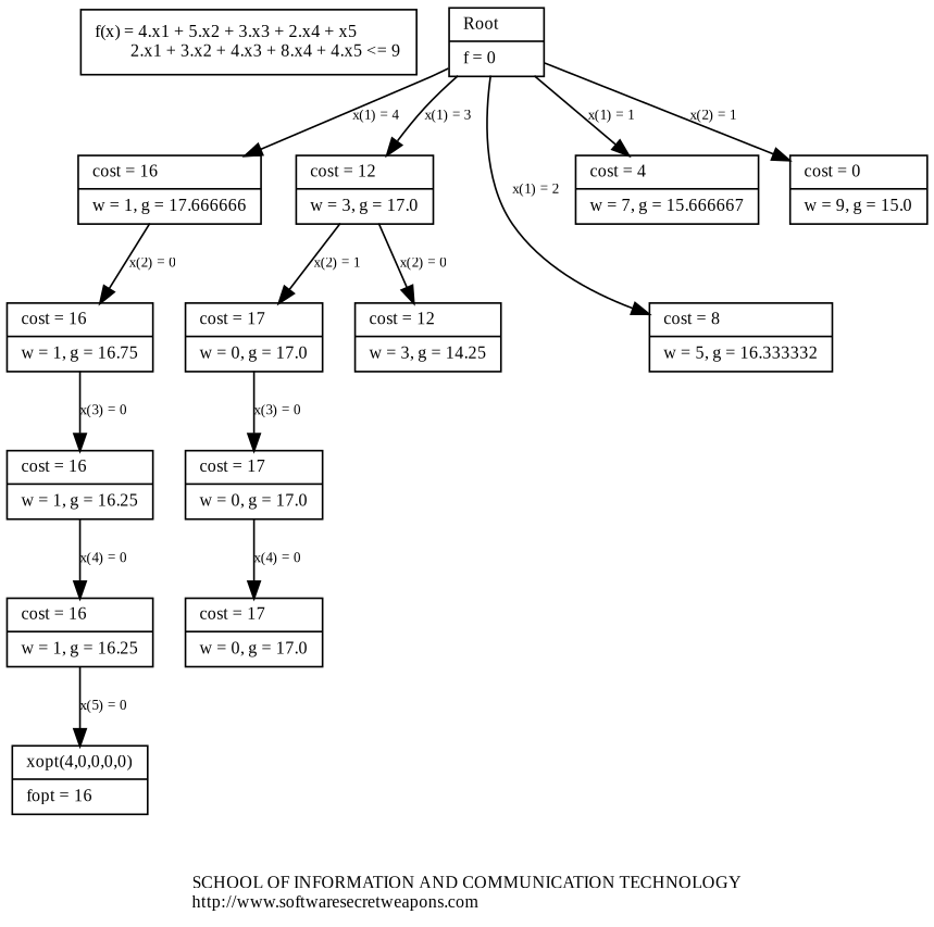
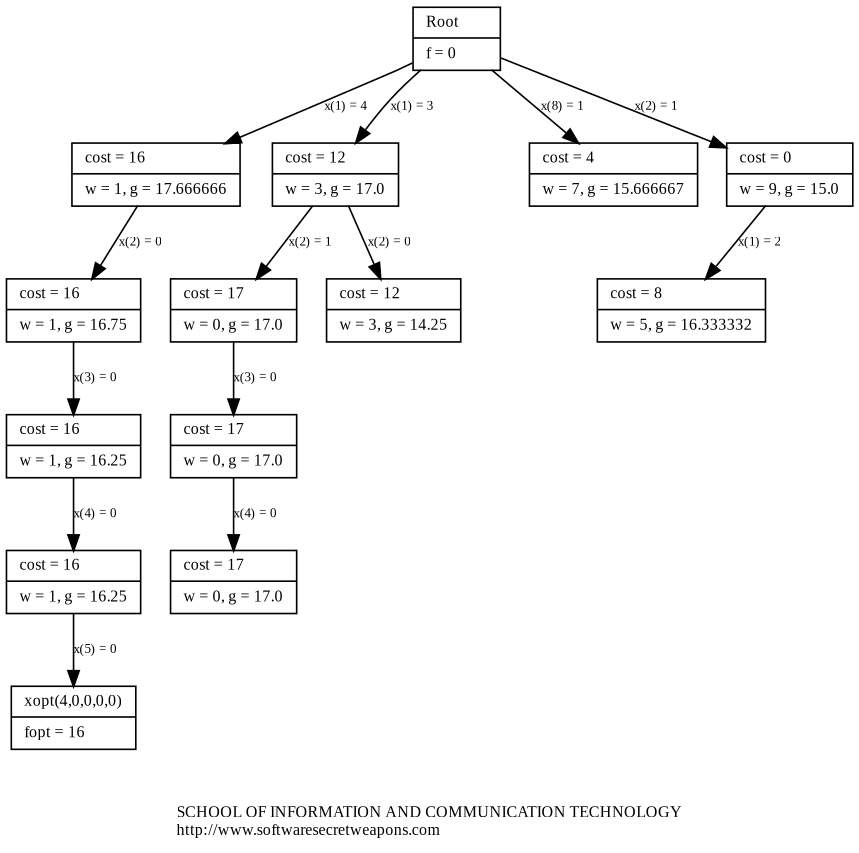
  digraph {
    bgcolor=white
    fontcolor=black
    fontname="Liberation Serif"
    fontsize=10.0
    label="SCHOOL\ OF\ INFORMATION\ AND\ COMMUNICATION\ TECHNOLOGY\lhttp\:\/\/www\.softwaresecretweapons\.com\l"
    ranksep=equally
    node [color=black fillcolor=white fontcolor=black fontname="Liberation Serif" fontsize=10.0 shape=record style="solid,filled"]
    edge [arrowhead=normal arrowsize=1.0 arrowtail=NONE color=black fontcolor=black fontname="Liberation Serif" fontsize=8.0 labelangle=-25.0 labeldistance=1.5 labelfontcolor=black labelfontname=Helvetica labelfontsize=8.0 style=solid]
-   n1 [label="{f\(x\)\ \=\ 4\.x1\ \+\ 5\.x2\ \+\ 3\.x3\ \+\ 2\.x4\ \+\ x5\l\ \ \ \ \ \ \ \ \ 2\.x1\ \+\ 3\.x2\ \+\ 4\.x3\ \+\ 8\.x4\ \+\ 4\.x5\ \<\=\ 9\l}"]
    n2 [label="{Root\l|f\ \=\ 0\l}"]
    n3 [label="{cost\ \=\ 16\l|w\ \=\ 1\,\ g\ \=\ 17\.666666\l}"]
    n4 [label="{cost\ \=\ 12\l|w\ \=\ 3\,\ g\ \=\ 17\.0\l}"]
    n5 [label="{cost\ \=\ 8\l|w\ \=\ 5\,\ g\ \=\ 16\.333332\l}"]
    n6 [label="{cost\ \=\ 4\l|w\ \=\ 7\,\ g\ \=\ 15\.666667\l}"]
    n7 [label="{cost\ \=\ 0\l|w\ \=\ 9\,\ g\ \=\ 15\.0\l}"]
    n8 [label="{cost\ \=\ 16\l|w\ \=\ 1\,\ g\ \=\ 16\.75\l}"]
    n9 [label="{cost\ \=\ 17\l|w\ \=\ 0\,\ g\ \=\ 17\.0\l}"]
    n10 [label="{cost\ \=\ 12\l|w\ \=\ 3\,\ g\ \=\ 14\.25\l}"]
    n11 [label="{cost\ \=\ 16\l|w\ \=\ 1\,\ g\ \=\ 16\.25\l}"]
    n12 [label="{cost\ \=\ 16\l|w\ \=\ 1\,\ g\ \=\ 16\.25\l}"]
    n13 [label="{xopt\(4\,0\,0\,0\,0\)\l|fopt\ \=\ 16\l}"]
    n14 [label="{cost\ \=\ 17\l|w\ \=\ 0\,\ g\ \=\ 17\.0\l}"]
    n15 [label="{cost\ \=\ 17\l|w\ \=\ 0\,\ g\ \=\ 17\.0\l}"]
    n2 -> n3 [label="x(1) = 4"]
    n2 -> n4 [label="x(1) = 3"]
-   n2 -> n5 [label="x(1) = 2"]
-   n2 -> n6 [label="x(1) = 1"]
+   n7 -> n5 [label="x(1) = 2"]
+   n2 -> n6 [label="x(8) = 1"]
    n2 -> n7 [label="x(2) = 1"]
    n3 -> n8 [label="x(2) = 0"]
    n4 -> n9 [label="x(2) = 1"]
    n4 -> n10 [label="x(2) = 0"]
    n8 -> n11 [label="x(3) = 0"]
    n9 -> n14 [label="x(3) = 0"]
    n11 -> n12 [label="x(4) = 0"]
    n12 -> n13 [label="x(5) = 0"]
    n14 -> n15 [label="x(4) = 0"]
  }
